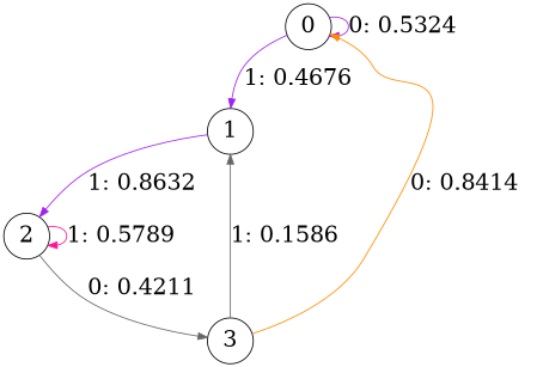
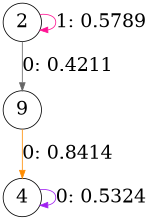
  digraph {
    node [fontsize=24 shape=circle]
    edge [color=purple fontsize=24]
-   0
-   1
+   0 [label=4]
    2
-   3
+   3 [label=9]
    0 -> 0 [label="0: 0.5324   "]
-   0 -> 1 [label="1: 0.4676   "]
-   1 -> 2 [label="1: 0.8632   "]
    2 -> 2 [color=deeppink label="1: 0.5789   "]
    2 -> 3 [color=gray40 label="0: 0.4211   "]
    3 -> 0 [color=darkorange label="0: 0.8414   "]
-   3 -> 1 [color=gray40 label="1: 0.1586   "]
  }
